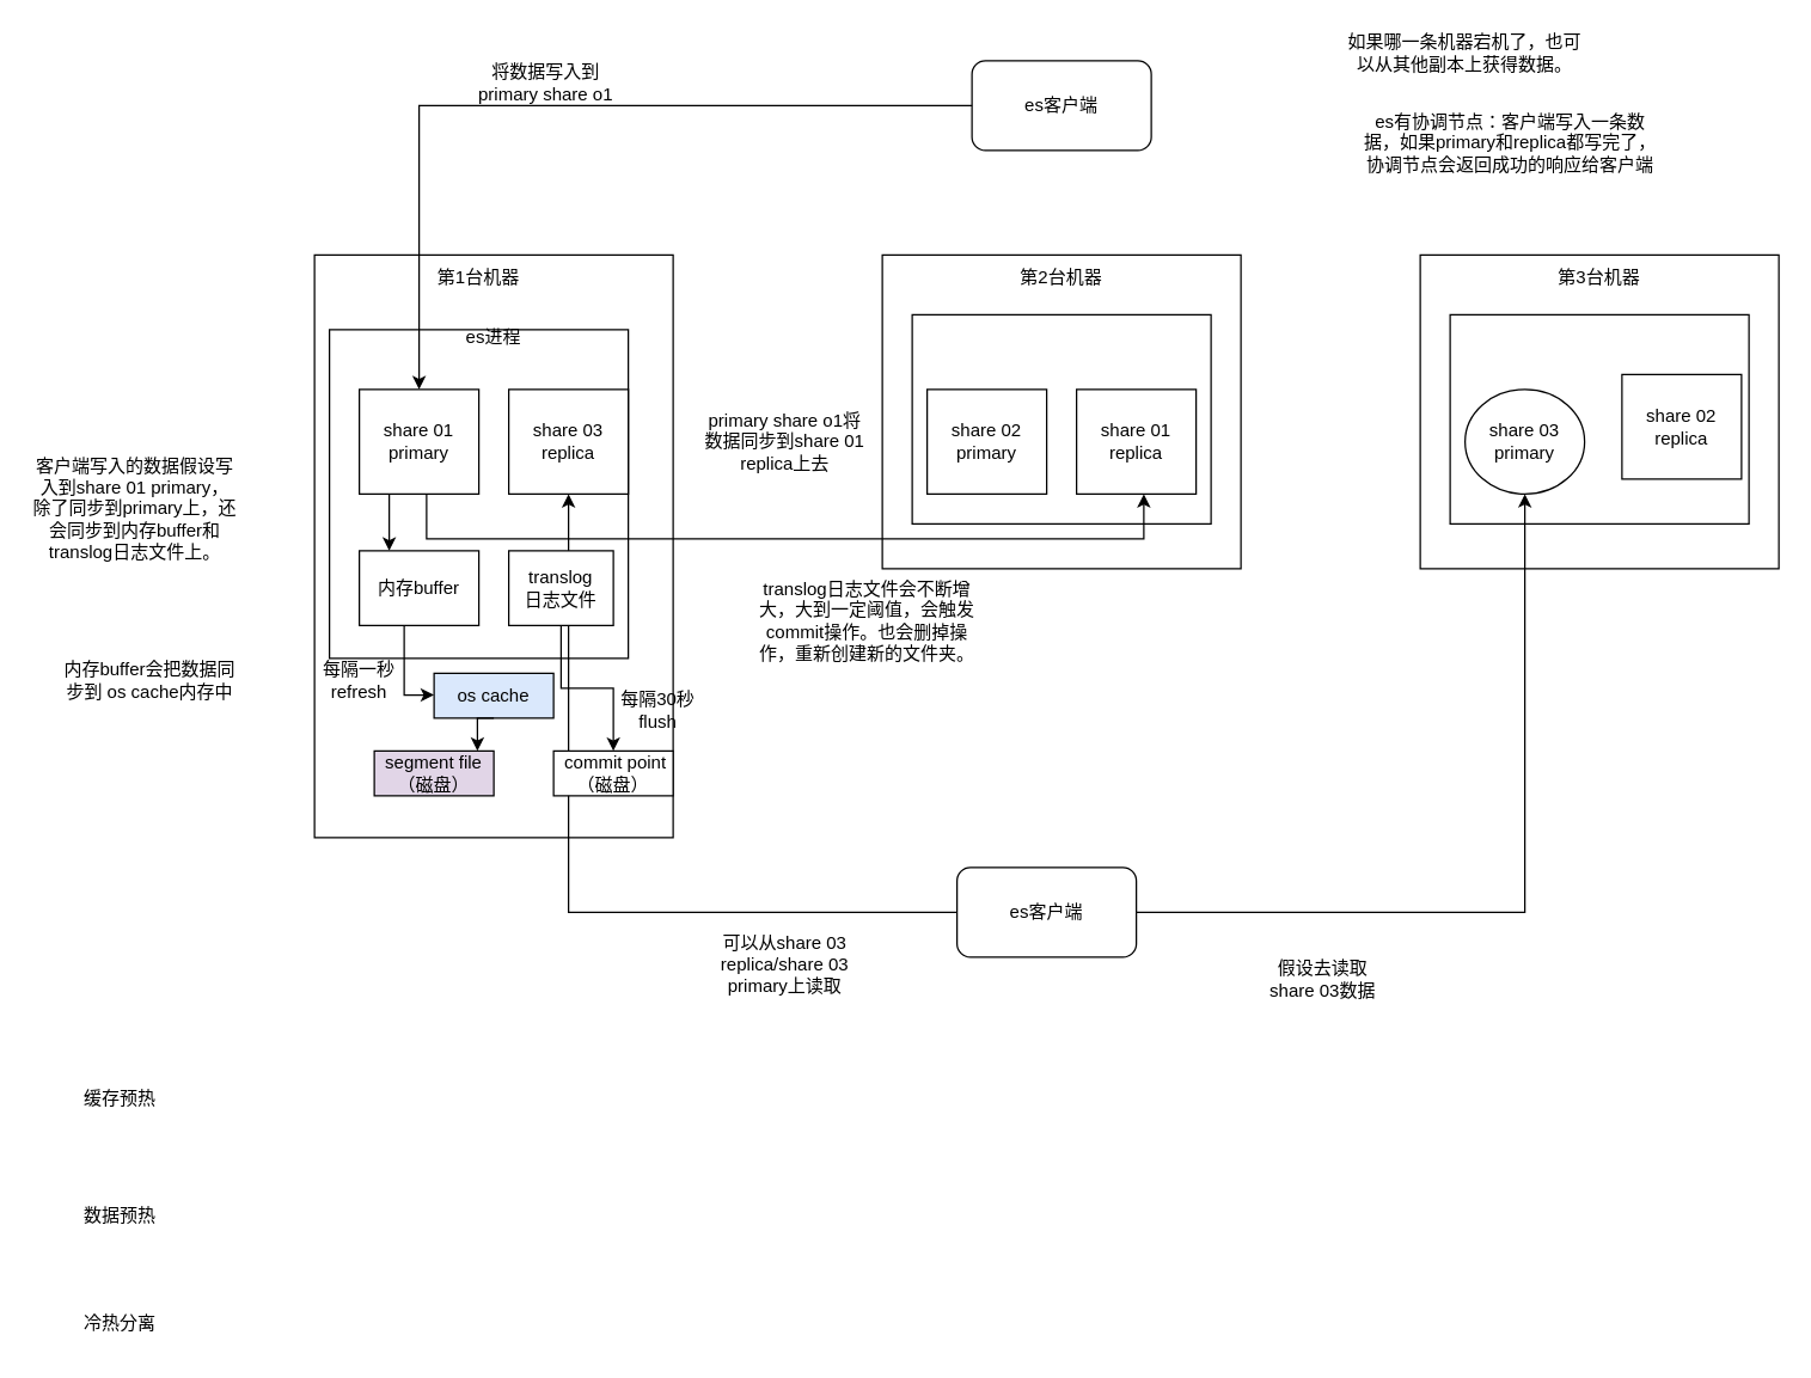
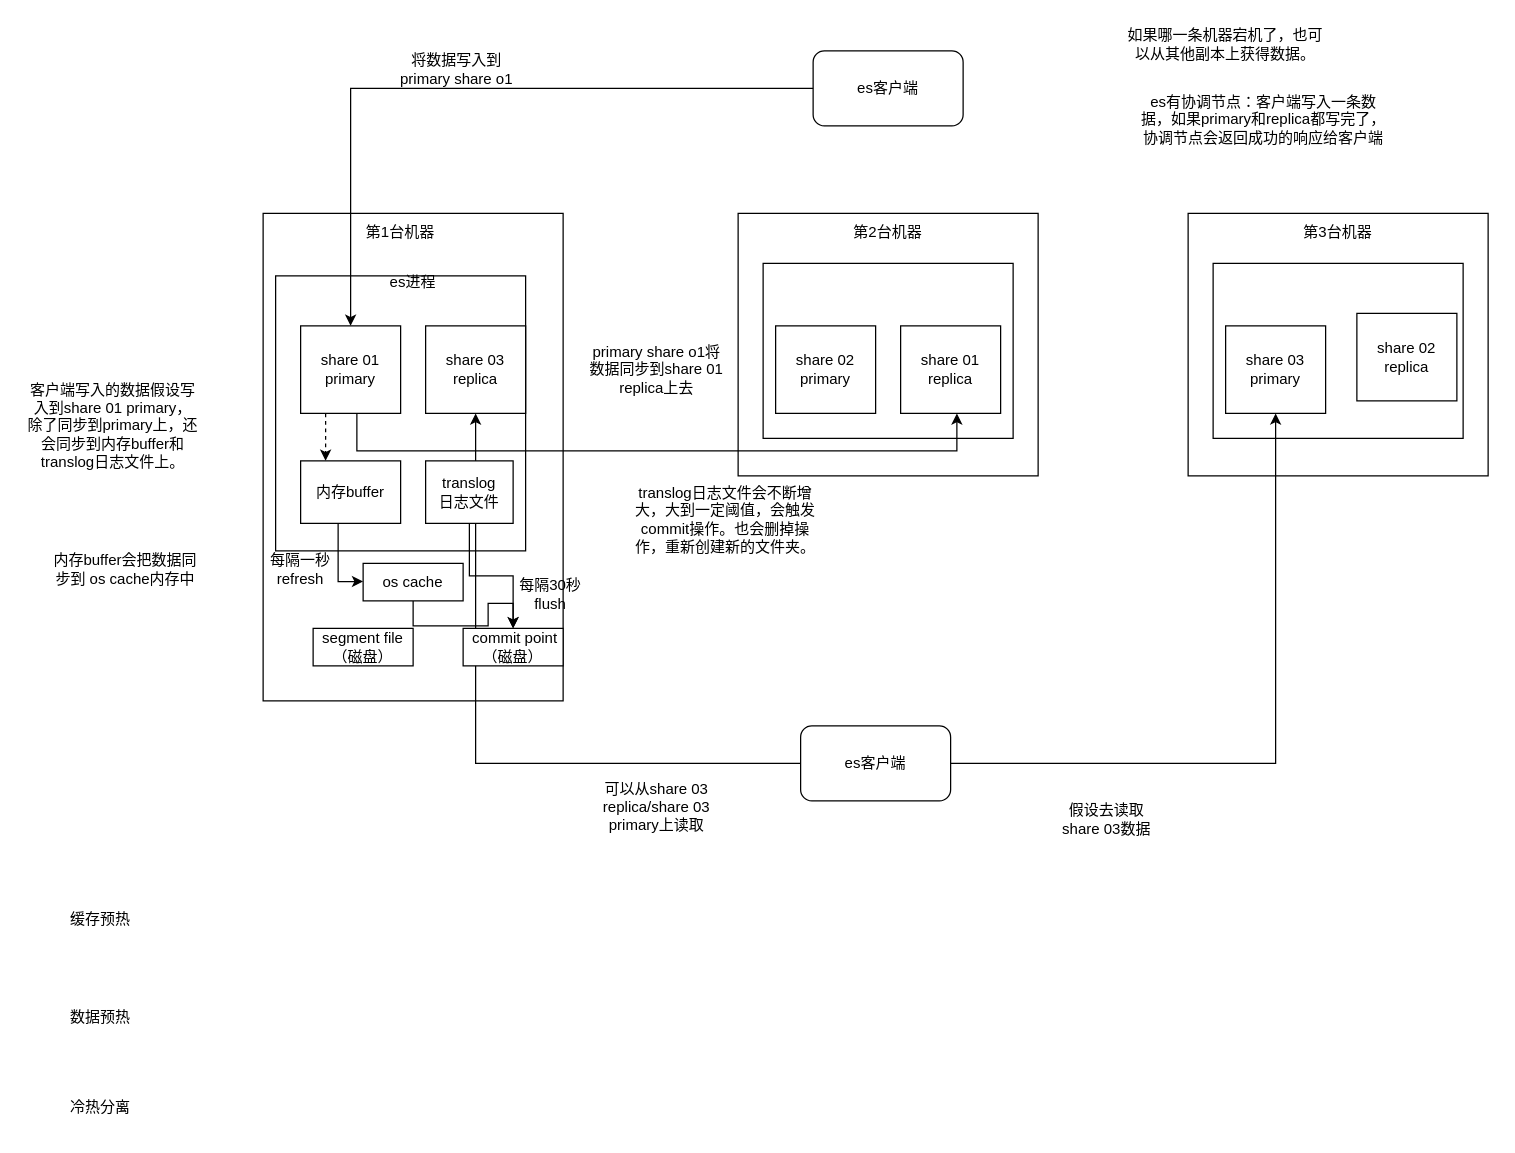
  <mxCell id="0" />
  <mxCell id="1" parent="0" />
  <mxCell id="2" value="es客户端" style="rounded=1;whiteSpace=wrap;html=1;" vertex="1" parent="1"><mxGeometry x="650" y="40" width="120" height="60" as="geometry" /></mxCell>
  <mxCell id="3" value="" style="rounded=0;whiteSpace=wrap;html=1;" vertex="1" parent="1"><mxGeometry x="210" y="170" width="240" height="390" as="geometry" /></mxCell>
  <mxCell id="4" value="第1台机器" style="text;html=1;align=center;verticalAlign=middle;whiteSpace=wrap;rounded=0;" vertex="1" parent="1"><mxGeometry x="290" y="170" width="60" height="30" as="geometry" /></mxCell>
  <mxCell id="5" value="" style="rounded=0;whiteSpace=wrap;html=1;" vertex="1" parent="1"><mxGeometry x="220" y="220" width="200" height="220" as="geometry" /></mxCell>
  <mxCell id="6" value="es进程" style="text;html=1;align=center;verticalAlign=middle;whiteSpace=wrap;rounded=0;" vertex="1" parent="1"><mxGeometry x="300" y="210" width="60" height="30" as="geometry" /></mxCell>
- <mxCell id="7" style="edgeStyle=orthogonalEdgeStyle;rounded=0;orthogonalLoop=1;jettySize=auto;html=1;exitX=0.25;exitY=1;exitDx=0;exitDy=0;entryX=0.25;entryY=0;entryDx=0;entryDy=0;" edge="1" parent="1" source="8" target="32"><mxGeometry relative="1" as="geometry" /></mxCell>
+ <mxCell id="7" style="edgeStyle=orthogonalEdgeStyle;rounded=0;orthogonalLoop=1;jettySize=auto;html=1;exitX=0.25;exitY=1;exitDx=0;exitDy=0;entryX=0.25;entryY=0;entryDx=0;entryDy=0;dashed=1;" edge="1" parent="1" source="8" target="32"><mxGeometry relative="1" as="geometry" /></mxCell>
  <mxCell id="8" value="share 01&lt;div&gt;primary&lt;/div&gt;" style="rounded=0;whiteSpace=wrap;html=1;" vertex="1" parent="1"><mxGeometry x="240" y="260" width="80" height="70" as="geometry" /></mxCell>
  <mxCell id="9" style="edgeStyle=orthogonalEdgeStyle;rounded=0;orthogonalLoop=1;jettySize=auto;html=1;" edge="1" parent="1" source="2" target="8"><mxGeometry relative="1" as="geometry" /></mxCell>
  <mxCell id="10" value="将数据写入到primary share o1" style="text;html=1;align=center;verticalAlign=middle;whiteSpace=wrap;rounded=0;" vertex="1" parent="1"><mxGeometry x="310" y="40" width="110" height="30" as="geometry" /></mxCell>
  <mxCell id="11" value="share 03&lt;div&gt;replica&lt;/div&gt;" style="rounded=0;whiteSpace=wrap;html=1;" vertex="1" parent="1"><mxGeometry x="340" y="260" width="80" height="70" as="geometry" /></mxCell>
  <mxCell id="12" value="" style="rounded=0;whiteSpace=wrap;html=1;" vertex="1" parent="1"><mxGeometry x="590" y="170" width="240" height="210" as="geometry" /></mxCell>
  <mxCell id="13" value="" style="rounded=0;whiteSpace=wrap;html=1;" vertex="1" parent="1"><mxGeometry x="610" y="210" width="200" height="140" as="geometry" /></mxCell>
  <mxCell id="14" value="share 02&lt;div&gt;primary&lt;/div&gt;" style="rounded=0;whiteSpace=wrap;html=1;" vertex="1" parent="1"><mxGeometry x="620" y="260" width="80" height="70" as="geometry" /></mxCell>
  <mxCell id="15" value="share 01&lt;div&gt;replica&lt;/div&gt;" style="rounded=0;whiteSpace=wrap;html=1;" vertex="1" parent="1"><mxGeometry x="720" y="260" width="80" height="70" as="geometry" /></mxCell>
  <mxCell id="16" style="edgeStyle=orthogonalEdgeStyle;rounded=0;orthogonalLoop=1;jettySize=auto;html=1;exitX=0.5;exitY=1;exitDx=0;exitDy=0;entryX=0.5;entryY=1;entryDx=0;entryDy=0;" edge="1" parent="1"><mxGeometry relative="1" as="geometry"><mxPoint x="285" y="330" as="sourcePoint" /><mxPoint x="765" y="330" as="targetPoint" /><Array as="points"><mxPoint x="285" y="360" /><mxPoint x="765" y="360" /></Array></mxGeometry></mxCell>
  <mxCell id="17" value="primary share o1将数据同步到share 01 replica上去" style="text;html=1;align=center;verticalAlign=middle;whiteSpace=wrap;rounded=0;" vertex="1" parent="1"><mxGeometry x="470" y="280" width="110" height="30" as="geometry" /></mxCell>
  <mxCell id="18" value="第2台机器" style="text;html=1;align=center;verticalAlign=middle;whiteSpace=wrap;rounded=0;" vertex="1" parent="1"><mxGeometry x="680" y="170" width="60" height="30" as="geometry" /></mxCell>
  <mxCell id="19" value="" style="rounded=0;whiteSpace=wrap;html=1;" vertex="1" parent="1"><mxGeometry x="950" y="170" width="240" height="210" as="geometry" /></mxCell>
  <mxCell id="20" value="" style="rounded=0;whiteSpace=wrap;html=1;" vertex="1" parent="1"><mxGeometry x="970" y="210" width="200" height="140" as="geometry" /></mxCell>
- <mxCell id="21" value="share 03&lt;div&gt;primary&lt;/div&gt;" style="ellipse;whiteSpace=wrap;html=1;" vertex="1" parent="1"><mxGeometry x="980" y="260" width="80" height="70" as="geometry" /></mxCell>
+ <mxCell id="21" value="share 03&lt;div&gt;primary&lt;/div&gt;" style="rounded=0;whiteSpace=wrap;html=1;" vertex="1" parent="1"><mxGeometry x="980" y="260" width="80" height="70" as="geometry" /></mxCell>
  <mxCell id="22" value="share 02&lt;div&gt;replica&lt;/div&gt;" style="rounded=0;whiteSpace=wrap;html=1;" vertex="1" parent="1"><mxGeometry x="1085" y="250" width="80" height="70" as="geometry" /></mxCell>
  <mxCell id="23" value="第3台机器" style="text;html=1;align=center;verticalAlign=middle;whiteSpace=wrap;rounded=0;" vertex="1" parent="1"><mxGeometry x="1040" y="170" width="60" height="30" as="geometry" /></mxCell>
  <mxCell id="24" style="edgeStyle=orthogonalEdgeStyle;rounded=0;orthogonalLoop=1;jettySize=auto;html=1;entryX=0.5;entryY=1;entryDx=0;entryDy=0;" edge="1" parent="1" source="26" target="11"><mxGeometry relative="1" as="geometry" /></mxCell>
  <mxCell id="25" style="edgeStyle=orthogonalEdgeStyle;rounded=0;orthogonalLoop=1;jettySize=auto;html=1;entryX=0.5;entryY=1;entryDx=0;entryDy=0;" edge="1" parent="1" source="26" target="21"><mxGeometry relative="1" as="geometry" /></mxCell>
  <mxCell id="26" value="es客户端" style="rounded=1;whiteSpace=wrap;html=1;" vertex="1" parent="1"><mxGeometry x="640" y="580" width="120" height="60" as="geometry" /></mxCell>
  <mxCell id="27" value="假设去读取share 03数据" style="text;html=1;align=center;verticalAlign=middle;whiteSpace=wrap;rounded=0;" vertex="1" parent="1"><mxGeometry x="840" y="640" width="90" height="30" as="geometry" /></mxCell>
  <mxCell id="28" value="可以从share 03 replica/share 03 primary上读取" style="text;html=1;align=center;verticalAlign=middle;whiteSpace=wrap;rounded=0;" vertex="1" parent="1"><mxGeometry x="480" y="630" width="90" height="30" as="geometry" /></mxCell>
  <mxCell id="29" value="如果哪一条机器宕机了，也可以从其他副本上获得数据。" style="text;html=1;align=center;verticalAlign=middle;whiteSpace=wrap;rounded=0;" vertex="1" parent="1"><mxGeometry x="900" y="20" width="160" height="30" as="geometry" /></mxCell>
  <mxCell id="30" value="es有协调节点：客户端写入一条数据，如果primary和replica都写完了，协调节点会返回成功的响应给客户端" style="text;html=1;align=center;verticalAlign=middle;whiteSpace=wrap;rounded=0;" vertex="1" parent="1"><mxGeometry x="911" y="80" width="199" height="30" as="geometry" /></mxCell>
  <mxCell id="31" style="edgeStyle=orthogonalEdgeStyle;rounded=0;orthogonalLoop=1;jettySize=auto;html=1;entryX=0;entryY=0.75;entryDx=0;entryDy=0;" edge="1" parent="1"><mxGeometry relative="1" as="geometry"><mxPoint x="270" y="428" as="sourcePoint" /><mxPoint x="290" y="464.5" as="targetPoint" /><Array as="points"><mxPoint x="270" y="410" /><mxPoint x="270" y="465" /></Array></mxGeometry></mxCell>
  <mxCell id="32" value="内存buffer" style="rounded=0;whiteSpace=wrap;html=1;" vertex="1" parent="1"><mxGeometry x="240" y="368" width="80" height="50" as="geometry" /></mxCell>
  <mxCell id="33" style="edgeStyle=orthogonalEdgeStyle;rounded=0;orthogonalLoop=1;jettySize=auto;html=1;exitX=0.5;exitY=1;exitDx=0;exitDy=0;entryX=0.5;entryY=0;entryDx=0;entryDy=0;" edge="1" parent="1" source="34" target="40"><mxGeometry relative="1" as="geometry" /></mxCell>
  <mxCell id="34" value="translog&lt;div&gt;日志文件&lt;/div&gt;" style="rounded=0;whiteSpace=wrap;html=1;" vertex="1" parent="1"><mxGeometry x="340" y="368" width="70" height="50" as="geometry" /></mxCell>
  <mxCell id="35" value="客户端写入的数据假设写入到share 01 primary，除了同步到primary上，还会同步到内存buffer和translog日志文件上。" style="text;html=1;align=center;verticalAlign=middle;whiteSpace=wrap;rounded=0;" vertex="1" parent="1"><mxGeometry x="20" y="325" width="140" height="30" as="geometry" /></mxCell>
- <mxCell id="36" value="os cache" style="rounded=0;whiteSpace=wrap;html=1;fillColor=#dae8fc;" vertex="1" parent="1"><mxGeometry x="290" y="450" width="80" height="30" as="geometry" /></mxCell>
- <mxCell id="37" value="segment file（磁盘）" style="rounded=0;whiteSpace=wrap;html=1;fillColor=#e1d5e7;" vertex="1" parent="1"><mxGeometry x="250" y="502" width="80" height="30" as="geometry" /></mxCell>
+ <mxCell id="36" value="os cache" style="rounded=0;whiteSpace=wrap;html=1;" vertex="1" parent="1"><mxGeometry x="290" y="450" width="80" height="30" as="geometry" /></mxCell>
+ <mxCell id="37" value="segment file（磁盘）" style="rounded=0;whiteSpace=wrap;html=1;" vertex="1" parent="1"><mxGeometry x="250" y="502" width="80" height="30" as="geometry" /></mxCell>
  <mxCell id="38" value="内存buffer会把数据同步到 os cache内存中" style="text;html=1;align=center;verticalAlign=middle;whiteSpace=wrap;rounded=0;" vertex="1" parent="1"><mxGeometry x="40" y="440" width="120" height="30" as="geometry" /></mxCell>
  <mxCell id="39" value="translog日志文件会不断增大，大到一定阈值，会触发commit操作。也会删掉操作，重新创建新的文件夹。" style="text;html=1;align=center;verticalAlign=middle;whiteSpace=wrap;rounded=0;" vertex="1" parent="1"><mxGeometry x="500" y="400" width="160" height="30" as="geometry" /></mxCell>
  <mxCell id="40" value="&amp;nbsp;commit point（磁盘）" style="rounded=0;whiteSpace=wrap;html=1;" vertex="1" parent="1"><mxGeometry x="370" y="502" width="80" height="30" as="geometry" /></mxCell>
- <mxCell id="41" style="edgeStyle=orthogonalEdgeStyle;rounded=0;orthogonalLoop=1;jettySize=auto;html=1;exitX=0.5;exitY=1;exitDx=0;exitDy=0;entryX=0.863;entryY=0;entryDx=0;entryDy=0;entryPerimeter=0;" edge="1" parent="1" source="36" target="37"><mxGeometry relative="1" as="geometry" /></mxCell>
+ <mxCell id="41" style="edgeStyle=orthogonalEdgeStyle;rounded=0;orthogonalLoop=1;jettySize=auto;html=1;exitX=0.5;exitY=1;exitDx=0;exitDy=0;" edge="1" parent="1" source="36" target="40"><mxGeometry relative="1" as="geometry" /></mxCell>
  <mxCell id="42" value="每隔一&lt;span style=&quot;background-color: initial;&quot;&gt;秒refresh&lt;/span&gt;" style="text;html=1;align=center;verticalAlign=middle;whiteSpace=wrap;rounded=0;" vertex="1" parent="1"><mxGeometry x="210" y="440" width="60" height="30" as="geometry" /></mxCell>
  <mxCell id="43" value="每隔30秒flush" style="text;html=1;align=center;verticalAlign=middle;whiteSpace=wrap;rounded=0;" vertex="1" parent="1"><mxGeometry x="410" y="460" width="60" height="30" as="geometry" /></mxCell>
  <mxCell id="44" value="缓存预热" style="text;html=1;align=center;verticalAlign=middle;whiteSpace=wrap;rounded=0;" vertex="1" parent="1"><mxGeometry x="50" y="720" width="60" height="30" as="geometry" /></mxCell>
  <mxCell id="45" value="数据预热" style="text;html=1;align=center;verticalAlign=middle;whiteSpace=wrap;rounded=0;" vertex="1" parent="1"><mxGeometry x="50" y="798" width="60" height="30" as="geometry" /></mxCell>
  <mxCell id="46" value="冷热分离" style="text;html=1;align=center;verticalAlign=middle;whiteSpace=wrap;rounded=0;" vertex="1" parent="1"><mxGeometry x="50" y="870" width="60" height="30" as="geometry" /></mxCell>
